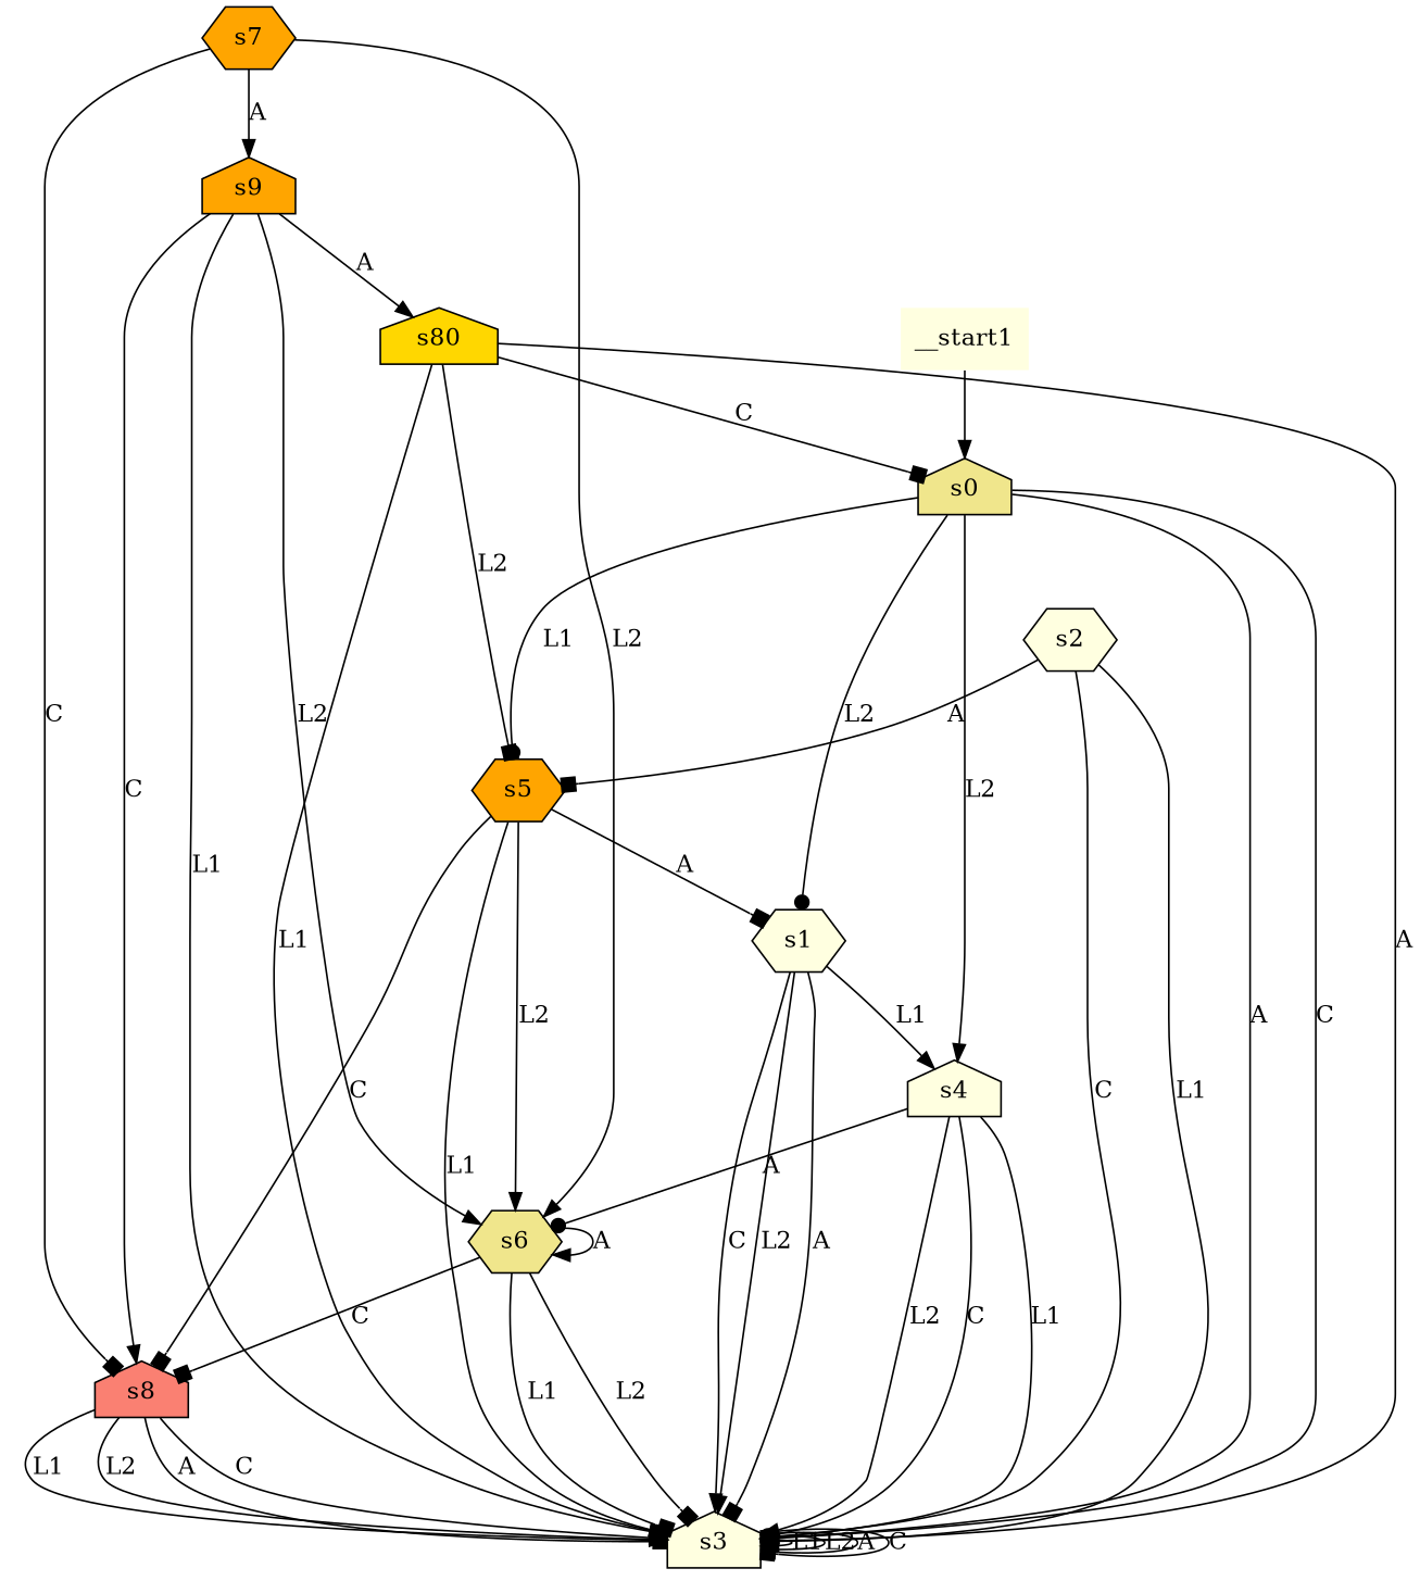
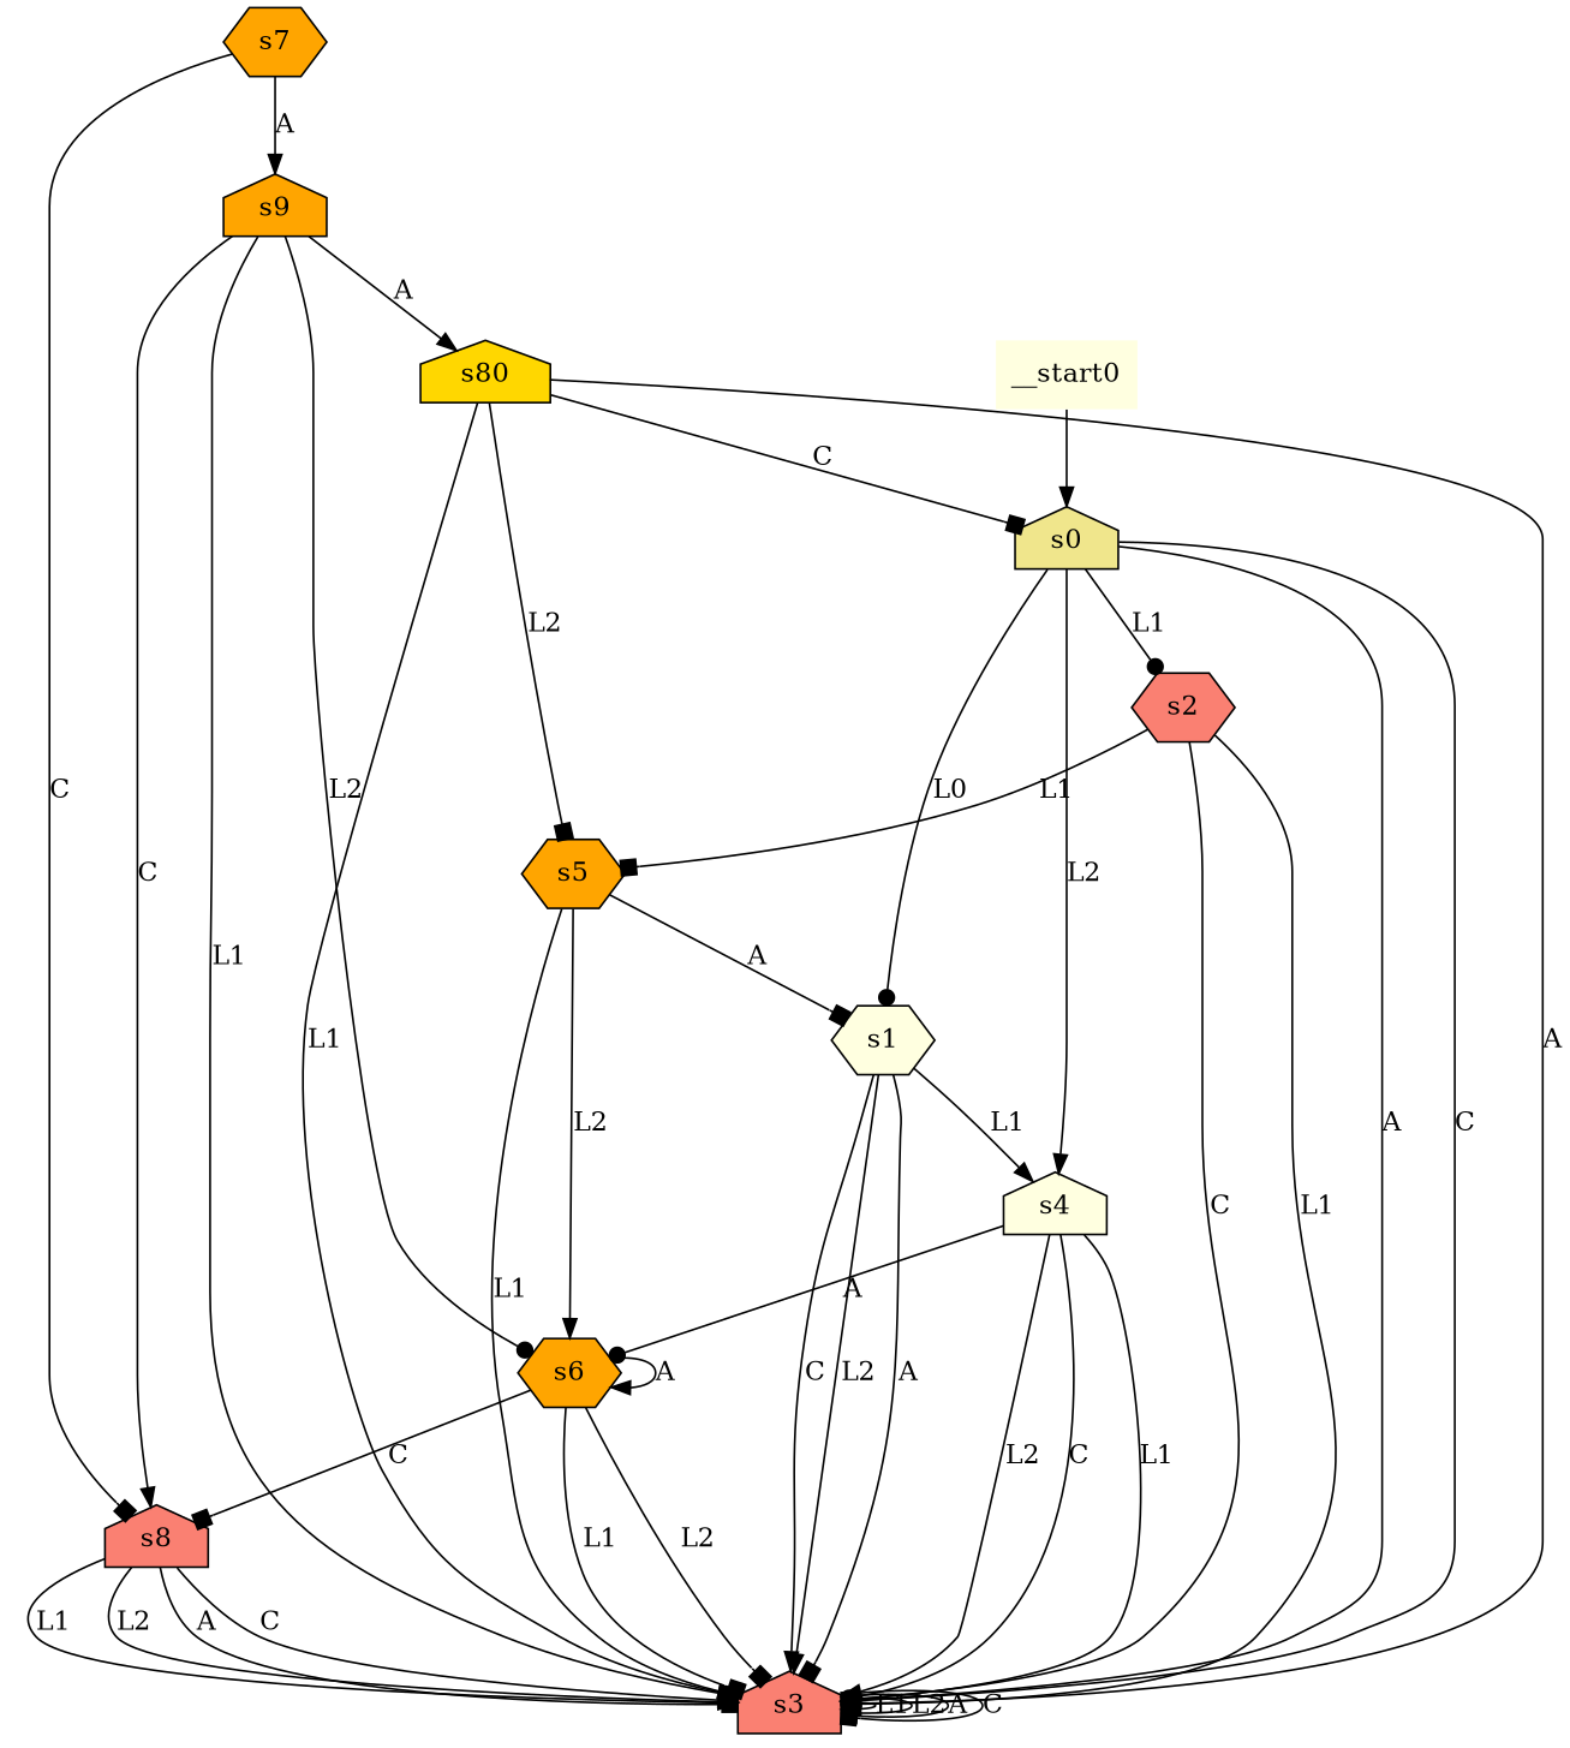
  digraph {
    node [fillcolor=lightyellow shape=house style=filled]
    edge [arrowhead=normal]
    n1 [fillcolor=khaki label=s0]
    n2 [label=s1 shape=hexagon]
-   n3 [label=s2 shape=hexagon]
-   n4 [label=s3]
+   n3 [fillcolor=salmon label=s2 shape=hexagon]
+   n4 [fillcolor=salmon label=s3]
    n5 [label=s4]
    n6 [fillcolor=orange label=s5 shape=hexagon]
-   n7 [fillcolor=khaki label=s6 shape=hexagon]
+   n7 [fillcolor=orange label=s6 shape=hexagon]
    n8 [fillcolor=salmon label=s8]
    n9 [fillcolor=orange label=s7 shape=hexagon]
    n10 [fillcolor=orange label=s9]
    n11 [fillcolor=gold label=s80]
-   __start0 [shape=none label=__start1]
-   n1 -> n2 [arrowhead=dot label=L2]
-   n1 -> n6 [arrowhead=dot label=L1]
+   __start0 [shape=none]
+   n1 -> n2 [arrowhead=dot label=L0]
+   n1 -> n3 [arrowhead=dot label=L1]
    n1 -> n4 [label=A]
    n1 -> n4 [label=C]
    n1 -> n5 [label=L2]
    n2 -> n4 [label=L2]
    n2 -> n4 [arrowhead=box label=A]
    n2 -> n4 [label=C]
    n2 -> n5 [label=L1]
    n3 -> n4 [arrowhead=dot label=L1]
    n3 -> n4 [arrowhead=box label=C]
-   n3 -> n6 [arrowhead=box label=A]
+   n3 -> n6 [arrowhead=box label=L1]
    n4 -> n4 [label=L1]
    n4 -> n4 [arrowhead=dot label=L2]
    n4 -> n4 [arrowhead=box label=A]
    n4 -> n4 [arrowhead=box label=C]
    n5 -> n4 [label=L1]
    n5 -> n4 [label=L2]
    n5 -> n4 [arrowhead=dot label=C]
    n5 -> n7 [arrowhead=dot label=A]
    n6 -> n2 [arrowhead=box label=A]
    n6 -> n4 [label=L1]
    n6 -> n7 [label=L2]
-   n6 -> n8 [arrowhead=box label=C]
    n7 -> n4 [arrowhead=box label=L1]
    n7 -> n4 [arrowhead=box label=L2]
    n7 -> n7 [label=A]
    n7 -> n8 [arrowhead=box label=C]
    n8 -> n4 [label=L1]
    n8 -> n4 [label=L2]
    n8 -> n4 [arrowhead=box label=A]
    n8 -> n4 [label=C]
-   n9 -> n7 [label=L2]
    n9 -> n8 [arrowhead=box label=C]
    n9 -> n10 [label=A]
    n10 -> n4 [arrowhead=box label=L1]
-   n10 -> n7 [label=L2]
+   n10 -> n7 [arrowhead=dot label=L2]
    n10 -> n8 [label=C]
    n10 -> n11 [label=A]
    n11 -> n1 [arrowhead=box label=C]
    n11 -> n4 [label=L1]
    n11 -> n4 [arrowhead=dot label=A]
    n11 -> n6 [arrowhead=box label=L2]
    __start0 -> n1
  }
